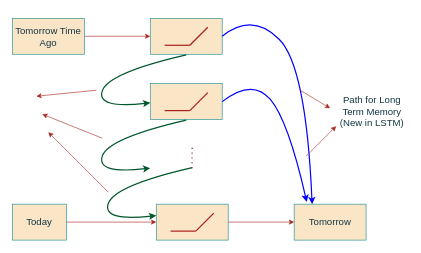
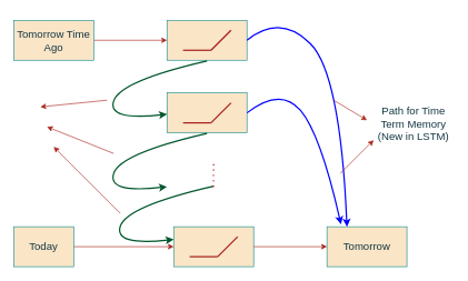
  <mxCell id="0" />
  <mxCell id="1" parent="0" />
  <mxCell id="2" value="" style="edgeStyle=orthogonalEdgeStyle;rounded=0;orthogonalLoop=1;jettySize=auto;html=1;fontSize=16;labelBackgroundColor=none;strokeColor=#A8201A;fontColor=default;" edge="1" parent="1" source="3" target="5"><mxGeometry relative="1" as="geometry" /></mxCell>
  <mxCell id="3" value="Tomorrow Time Ago" style="rounded=0;whiteSpace=wrap;html=1;fontSize=16;labelBackgroundColor=none;fillColor=#FAE5C7;strokeColor=#0F8B8D;fontColor=#143642;" vertex="1" parent="1"><mxGeometry x="20" y="30" width="120" height="60" as="geometry" /></mxCell>
  <mxCell id="4" value="" style="group;fontSize=16;labelBackgroundColor=none;fontColor=#143642;" vertex="1" connectable="0" parent="1"><mxGeometry x="250" y="30" width="120" height="60" as="geometry" /></mxCell>
  <mxCell id="5" value="" style="rounded=0;whiteSpace=wrap;html=1;fontSize=16;labelBackgroundColor=none;fillColor=#FAE5C7;strokeColor=#0F8B8D;fontColor=#143642;" vertex="1" parent="4"><mxGeometry width="120" height="60" as="geometry" /></mxCell>
  <mxCell id="6" value="" style="group;fontSize=16;labelBackgroundColor=none;fontColor=#143642;" vertex="1" connectable="0" parent="4"><mxGeometry x="24" y="15" width="72" height="30" as="geometry" /></mxCell>
  <mxCell id="7" value="" style="endArrow=none;html=1;rounded=0;strokeWidth=2;fontSize=16;labelBackgroundColor=none;strokeColor=#A8201A;fontColor=default;" edge="1" parent="6"><mxGeometry width="50" height="50" relative="1" as="geometry"><mxPoint y="30" as="sourcePoint" /><mxPoint x="42" y="30" as="targetPoint" /></mxGeometry></mxCell>
  <mxCell id="8" value="" style="endArrow=none;html=1;rounded=0;strokeWidth=2;fontSize=16;labelBackgroundColor=none;strokeColor=#A8201A;fontColor=default;" edge="1" parent="6"><mxGeometry width="50" height="50" relative="1" as="geometry"><mxPoint x="42" y="30" as="sourcePoint" /><mxPoint x="72" as="targetPoint" /></mxGeometry></mxCell>
  <mxCell id="9" value="" style="group;fontSize=16;labelBackgroundColor=none;fontColor=#143642;" vertex="1" connectable="0" parent="1"><mxGeometry x="250" y="139" width="120" height="60" as="geometry" /></mxCell>
  <mxCell id="10" value="" style="rounded=0;whiteSpace=wrap;html=1;fontSize=16;labelBackgroundColor=none;fillColor=#FAE5C7;strokeColor=#0F8B8D;fontColor=#143642;" vertex="1" parent="9"><mxGeometry width="120" height="60" as="geometry" /></mxCell>
  <mxCell id="11" value="" style="group;fontSize=16;labelBackgroundColor=none;fontColor=#143642;" vertex="1" connectable="0" parent="9"><mxGeometry x="24" y="15" width="72" height="30" as="geometry" /></mxCell>
  <mxCell id="12" value="" style="endArrow=none;html=1;rounded=0;strokeWidth=2;fontSize=16;labelBackgroundColor=none;strokeColor=#A8201A;fontColor=default;" edge="1" parent="11"><mxGeometry width="50" height="50" relative="1" as="geometry"><mxPoint y="30" as="sourcePoint" /><mxPoint x="42" y="30" as="targetPoint" /></mxGeometry></mxCell>
  <mxCell id="13" value="" style="endArrow=none;html=1;rounded=0;strokeWidth=2;fontSize=16;labelBackgroundColor=none;strokeColor=#A8201A;fontColor=default;" edge="1" parent="11"><mxGeometry width="50" height="50" relative="1" as="geometry"><mxPoint x="42" y="30" as="sourcePoint" /><mxPoint x="72" as="targetPoint" /></mxGeometry></mxCell>
  <mxCell id="14" value="" style="group;fontSize=16;labelBackgroundColor=none;fontColor=#143642;" vertex="1" connectable="0" parent="1"><mxGeometry x="260" y="340" width="120" height="60" as="geometry" /></mxCell>
  <mxCell id="15" value="" style="rounded=0;whiteSpace=wrap;html=1;fontSize=16;labelBackgroundColor=none;fillColor=#FAE5C7;strokeColor=#0F8B8D;fontColor=#143642;" vertex="1" parent="14"><mxGeometry width="120" height="60" as="geometry" /></mxCell>
  <mxCell id="16" value="" style="group;fontSize=16;labelBackgroundColor=none;fontColor=#143642;" vertex="1" connectable="0" parent="14"><mxGeometry x="24" y="15" width="72" height="30" as="geometry" /></mxCell>
  <mxCell id="17" value="" style="endArrow=none;html=1;rounded=0;strokeWidth=2;fontSize=16;labelBackgroundColor=none;strokeColor=#A8201A;fontColor=default;" edge="1" parent="16"><mxGeometry width="50" height="50" relative="1" as="geometry"><mxPoint y="30" as="sourcePoint" /><mxPoint x="42" y="30" as="targetPoint" /></mxGeometry></mxCell>
  <mxCell id="18" value="" style="endArrow=none;html=1;rounded=0;strokeWidth=2;fontSize=16;labelBackgroundColor=none;strokeColor=#A8201A;fontColor=default;" edge="1" parent="16"><mxGeometry width="50" height="50" relative="1" as="geometry"><mxPoint x="42" y="30" as="sourcePoint" /><mxPoint x="72" as="targetPoint" /></mxGeometry></mxCell>
  <mxCell id="19" value="" style="curved=1;endArrow=classic;html=1;rounded=0;entryX=0;entryY=0.5;entryDx=0;entryDy=0;strokeColor=#00562C;strokeWidth=2;fontSize=16;labelBackgroundColor=none;fontColor=default;" edge="1" parent="1"><mxGeometry width="50" height="50" relative="1" as="geometry"><mxPoint x="310" y="91" as="sourcePoint" /><mxPoint x="250" y="171" as="targetPoint" /><Array as="points"><mxPoint x="180" y="121" /><mxPoint x="160" y="181" /></Array></mxGeometry></mxCell>
  <mxCell id="20" value="" style="curved=1;endArrow=classic;html=1;rounded=0;entryX=0;entryY=0.5;entryDx=0;entryDy=0;strokeColor=#00562C;strokeWidth=2;fontSize=16;labelBackgroundColor=none;fontColor=default;" edge="1" parent="1"><mxGeometry width="50" height="50" relative="1" as="geometry"><mxPoint x="310" y="200" as="sourcePoint" /><mxPoint x="250" y="280" as="targetPoint" /><Array as="points"><mxPoint x="180" y="230" /><mxPoint x="160" y="290" /></Array></mxGeometry></mxCell>
  <mxCell id="21" value="" style="curved=1;endArrow=classic;html=1;rounded=0;entryX=0;entryY=0.5;entryDx=0;entryDy=0;strokeColor=#00562C;strokeWidth=2;fontSize=16;labelBackgroundColor=none;fontColor=default;" edge="1" parent="1"><mxGeometry width="50" height="50" relative="1" as="geometry"><mxPoint x="320" y="279" as="sourcePoint" /><mxPoint x="260" y="359" as="targetPoint" /><Array as="points"><mxPoint x="190" y="309" /><mxPoint x="170" y="369" /></Array></mxGeometry></mxCell>
  <mxCell id="22" value="" style="endArrow=none;dashed=1;html=1;dashPattern=1 3;strokeWidth=2;rounded=0;fontSize=16;labelBackgroundColor=none;strokeColor=#A8201A;fontColor=default;" edge="1" parent="1"><mxGeometry width="50" height="50" relative="1" as="geometry"><mxPoint x="319.5" y="280" as="sourcePoint" /><mxPoint x="320" y="240" as="targetPoint" /></mxGeometry></mxCell>
  <mxCell id="23" value="" style="edgeStyle=orthogonalEdgeStyle;rounded=0;orthogonalLoop=1;jettySize=auto;html=1;fontSize=16;labelBackgroundColor=none;strokeColor=#A8201A;fontColor=default;" edge="1" parent="1" source="24" target="15"><mxGeometry relative="1" as="geometry" /></mxCell>
  <mxCell id="24" value="Today" style="rounded=0;whiteSpace=wrap;html=1;fontSize=16;labelBackgroundColor=none;fillColor=#FAE5C7;strokeColor=#0F8B8D;fontColor=#143642;" vertex="1" parent="1"><mxGeometry x="20" y="340" width="90" height="60" as="geometry" /></mxCell>
  <mxCell id="25" value="Tomorrow" style="rounded=0;whiteSpace=wrap;html=1;fontSize=16;labelBackgroundColor=none;fillColor=#FAE5C7;strokeColor=#0F8B8D;fontColor=#143642;" vertex="1" parent="1"><mxGeometry x="490" y="340" width="120" height="60" as="geometry" /></mxCell>
  <mxCell id="26" value="" style="edgeStyle=orthogonalEdgeStyle;rounded=0;orthogonalLoop=1;jettySize=auto;html=1;fontSize=16;labelBackgroundColor=none;strokeColor=#A8201A;fontColor=default;" edge="1" parent="1" source="15" target="25"><mxGeometry relative="1" as="geometry" /></mxCell>
  <mxCell id="27" value="" style="curved=1;endArrow=classic;html=1;rounded=0;exitX=1;exitY=0.5;exitDx=0;exitDy=0;entryX=0.175;entryY=-0.06;entryDx=0;entryDy=0;entryPerimeter=0;strokeColor=#0000FF;strokeWidth=2;fontSize=16;labelBackgroundColor=none;fontColor=default;" edge="1" parent="1" source="10" target="25"><mxGeometry width="50" height="50" relative="1" as="geometry"><mxPoint x="480" y="130" as="sourcePoint" /><mxPoint x="530" y="80" as="targetPoint" /><Array as="points"><mxPoint x="420" y="130" /><mxPoint x="480" y="200" /></Array></mxGeometry></mxCell>
  <mxCell id="28" value="" style="curved=1;endArrow=classic;html=1;rounded=0;exitX=1;exitY=0.5;exitDx=0;exitDy=0;entryX=0.25;entryY=0;entryDx=0;entryDy=0;strokeColor=#0000FF;strokeWidth=2;fontSize=16;labelBackgroundColor=none;fontColor=default;" edge="1" parent="1" target="25"><mxGeometry width="50" height="50" relative="1" as="geometry"><mxPoint x="370" y="60" as="sourcePoint" /><mxPoint x="500" y="330" as="targetPoint" /><Array as="points"><mxPoint x="420" y="20" /><mxPoint x="510" y="110" /></Array></mxGeometry></mxCell>
  <mxCell id="29" value="" style="endArrow=classic;html=1;rounded=0;fontSize=16;labelBackgroundColor=none;strokeColor=#A8201A;fontColor=default;" edge="1" parent="1"><mxGeometry width="50" height="50" relative="1" as="geometry"><mxPoint x="160" y="150" as="sourcePoint" /><mxPoint x="60" y="160" as="targetPoint" /></mxGeometry></mxCell>
  <mxCell id="30" value="" style="endArrow=classic;html=1;rounded=0;fontSize=16;labelBackgroundColor=none;strokeColor=#A8201A;fontColor=default;" edge="1" parent="1"><mxGeometry width="50" height="50" relative="1" as="geometry"><mxPoint x="170" y="230" as="sourcePoint" /><mxPoint x="70" y="190" as="targetPoint" /></mxGeometry></mxCell>
  <mxCell id="31" value="" style="endArrow=classic;html=1;rounded=0;fontSize=16;labelBackgroundColor=none;strokeColor=#A8201A;fontColor=default;" edge="1" parent="1"><mxGeometry width="50" height="50" relative="1" as="geometry"><mxPoint x="180" y="320" as="sourcePoint" /><mxPoint x="80" y="220" as="targetPoint" /></mxGeometry></mxCell>
- <mxCell id="32" value="Path for Long Term Memory (New in LSTM)" style="text;html=1;align=center;verticalAlign=middle;whiteSpace=wrap;rounded=0;fontSize=16;labelBackgroundColor=none;fontColor=#143642;" vertex="1" parent="1"><mxGeometry x="560" y="170" width="120" height="30" as="geometry" /></mxCell>
+ <mxCell id="32" value="Path for Time Term Memory (New in LSTM)" style="text;html=1;align=center;verticalAlign=middle;whiteSpace=wrap;rounded=0;fontSize=16;labelBackgroundColor=none;fontColor=#143642;" vertex="1" parent="1"><mxGeometry x="560" y="170" width="120" height="30" as="geometry" /></mxCell>
  <mxCell id="33" value="" style="endArrow=classic;html=1;rounded=0;fontSize=16;labelBackgroundColor=none;strokeColor=#A8201A;fontColor=default;" edge="1" parent="1"><mxGeometry width="50" height="50" relative="1" as="geometry"><mxPoint x="500" y="150" as="sourcePoint" /><mxPoint x="550" y="180" as="targetPoint" /></mxGeometry></mxCell>
  <mxCell id="34" value="" style="endArrow=classic;html=1;rounded=0;fontSize=16;labelBackgroundColor=none;strokeColor=#A8201A;fontColor=default;" edge="1" parent="1"><mxGeometry width="50" height="50" relative="1" as="geometry"><mxPoint x="510" y="260" as="sourcePoint" /><mxPoint x="560" y="210" as="targetPoint" /></mxGeometry></mxCell>
